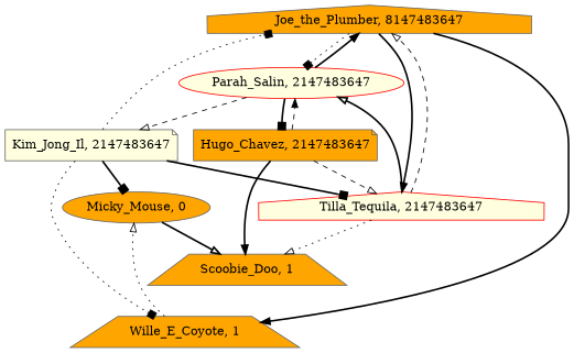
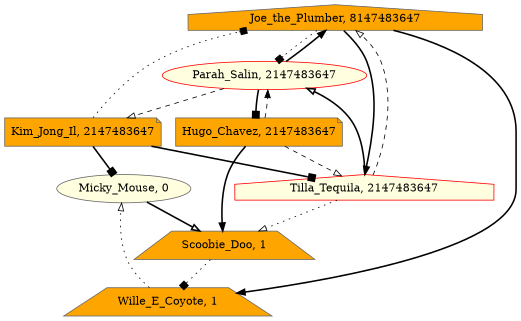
  digraph {
    node [color=gray40 fillcolor=orange shape=ellipse style=filled]
    edge [arrowhead=onormal style=bold]
-   n1 [label="Micky_Mouse, 0"]
+   n1 [fillcolor=lightyellow label="Micky_Mouse, 0"]
    n2 [label="Scoobie_Doo, 1" shape=trapezium]
    n3 [label="Wille_E_Coyote, 1" shape=trapezium]
    n4 [color=red fillcolor=lightyellow label="Parah_Salin, 2147483647"]
    n5 [label="Joe_the_Plumber, 8147483647" shape=house]
-   n6 [fillcolor=lightyellow label="Kim_Jong_Il, 2147483647" shape=note]
+   n6 [label="Kim_Jong_Il, 2147483647" shape=note]
    n7 [label="Hugo_Chavez, 2147483647" shape=note]
    n8 [color=red fillcolor=lightyellow label="Tilla_Tequila, 2147483647" shape=house]
    n1 -> n2
-   n6 -> n3 [arrowhead=box style=dotted]
+   n2 -> n3 [arrowhead=box style=dotted]
    n3 -> n1 [style=dotted]
    n4 -> n5 [arrowhead=normal]
    n4 -> n6 [style=dashed]
    n4 -> n7 [arrowhead=box]
    n5 -> n3 [arrowhead=normal]
    n5 -> n4 [arrowhead=box style=dotted]
    n5 -> n8 [arrowhead=normal]
    n6 -> n1 [arrowhead=box]
    n6 -> n5 [arrowhead=box style=dotted]
    n6 -> n8 [arrowhead=box]
    n7 -> n2 [arrowhead=normal]
    n7 -> n4 [arrowhead=normal style=dashed]
    n7 -> n8 [style=dashed]
    n8 -> n2 [style=dotted]
    n8 -> n4
    n8 -> n5 [style=dashed]
  }
